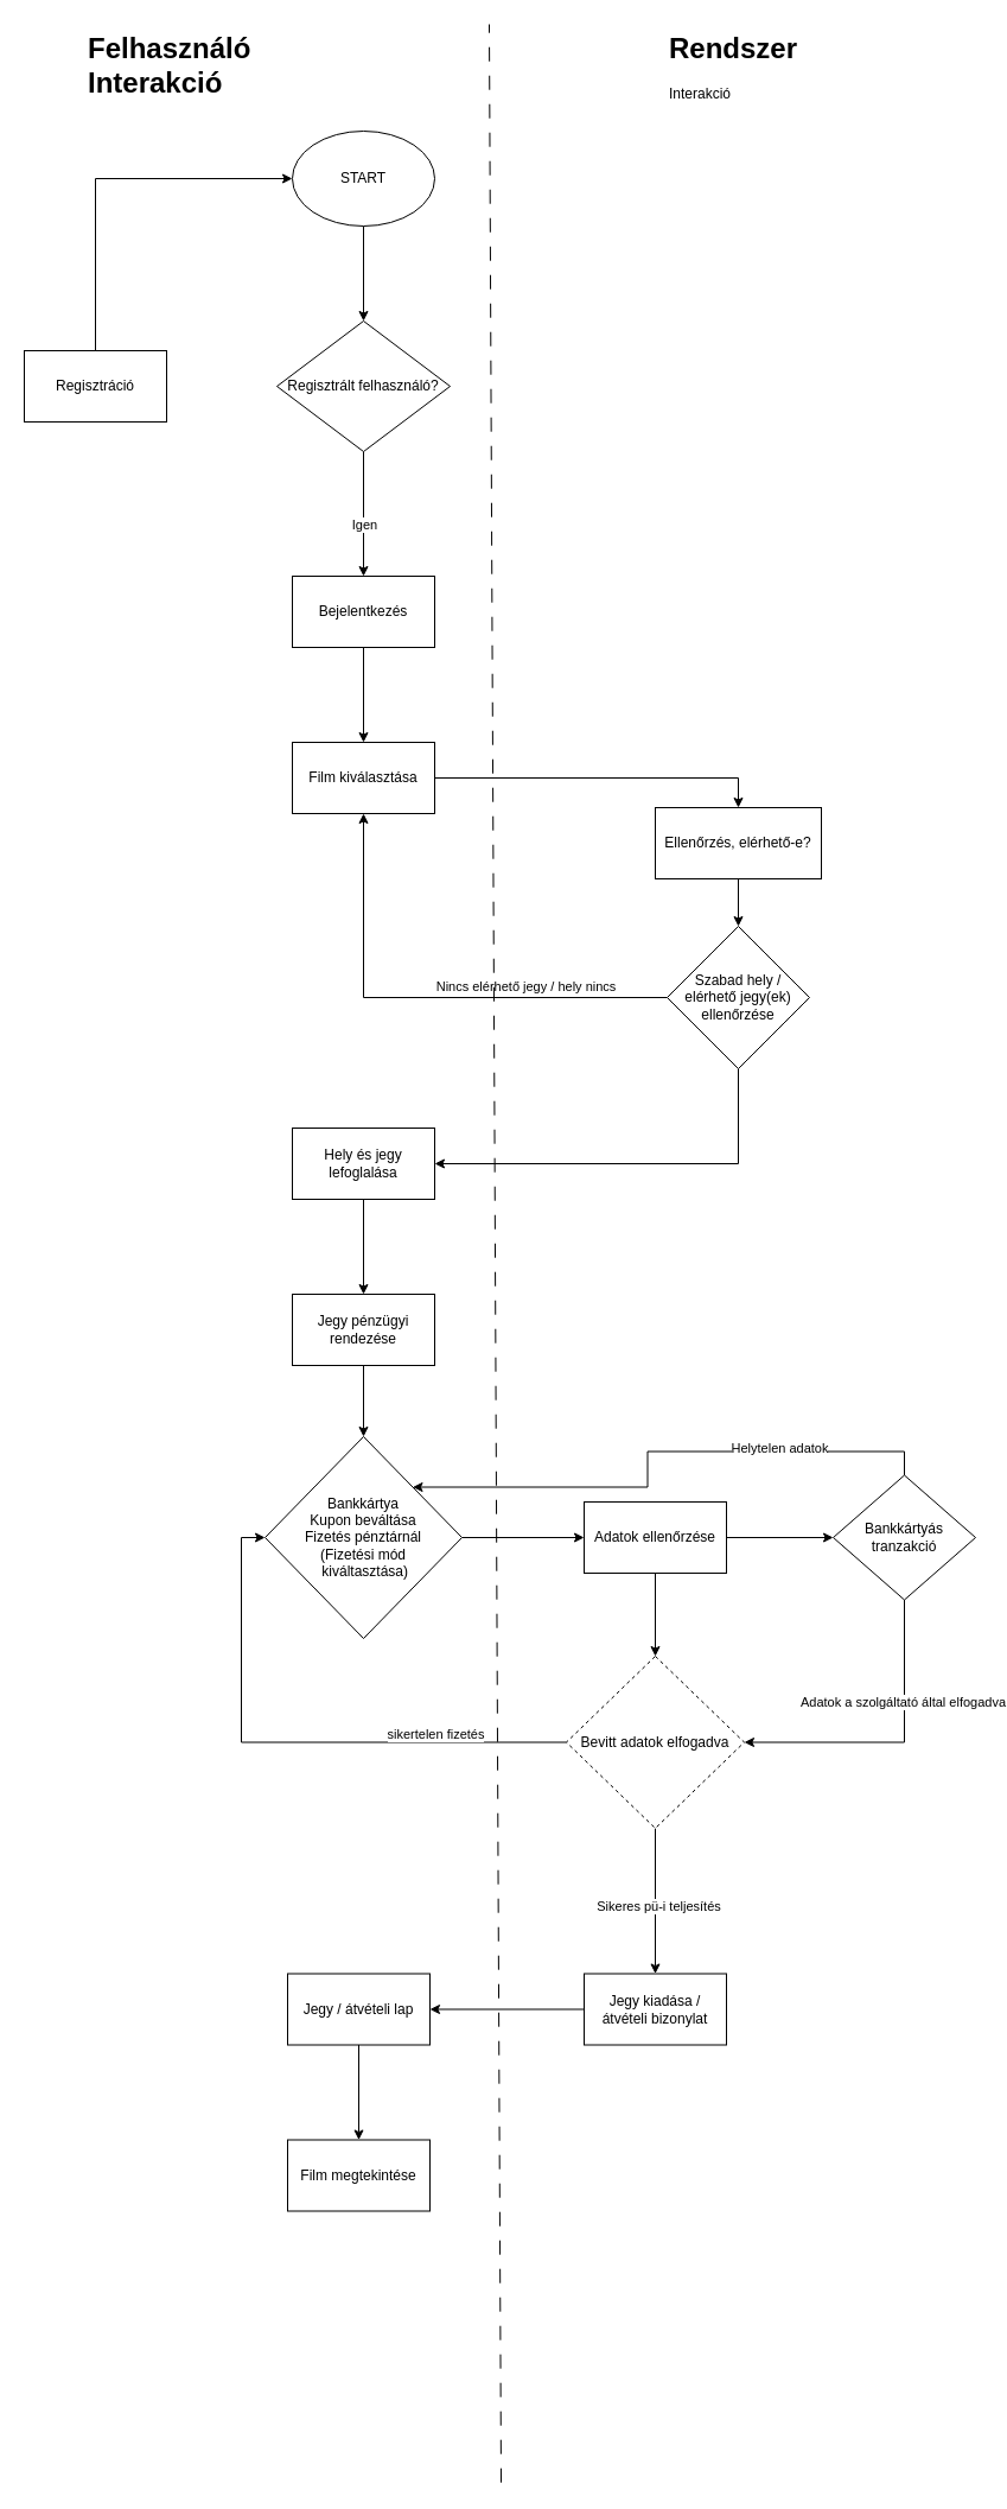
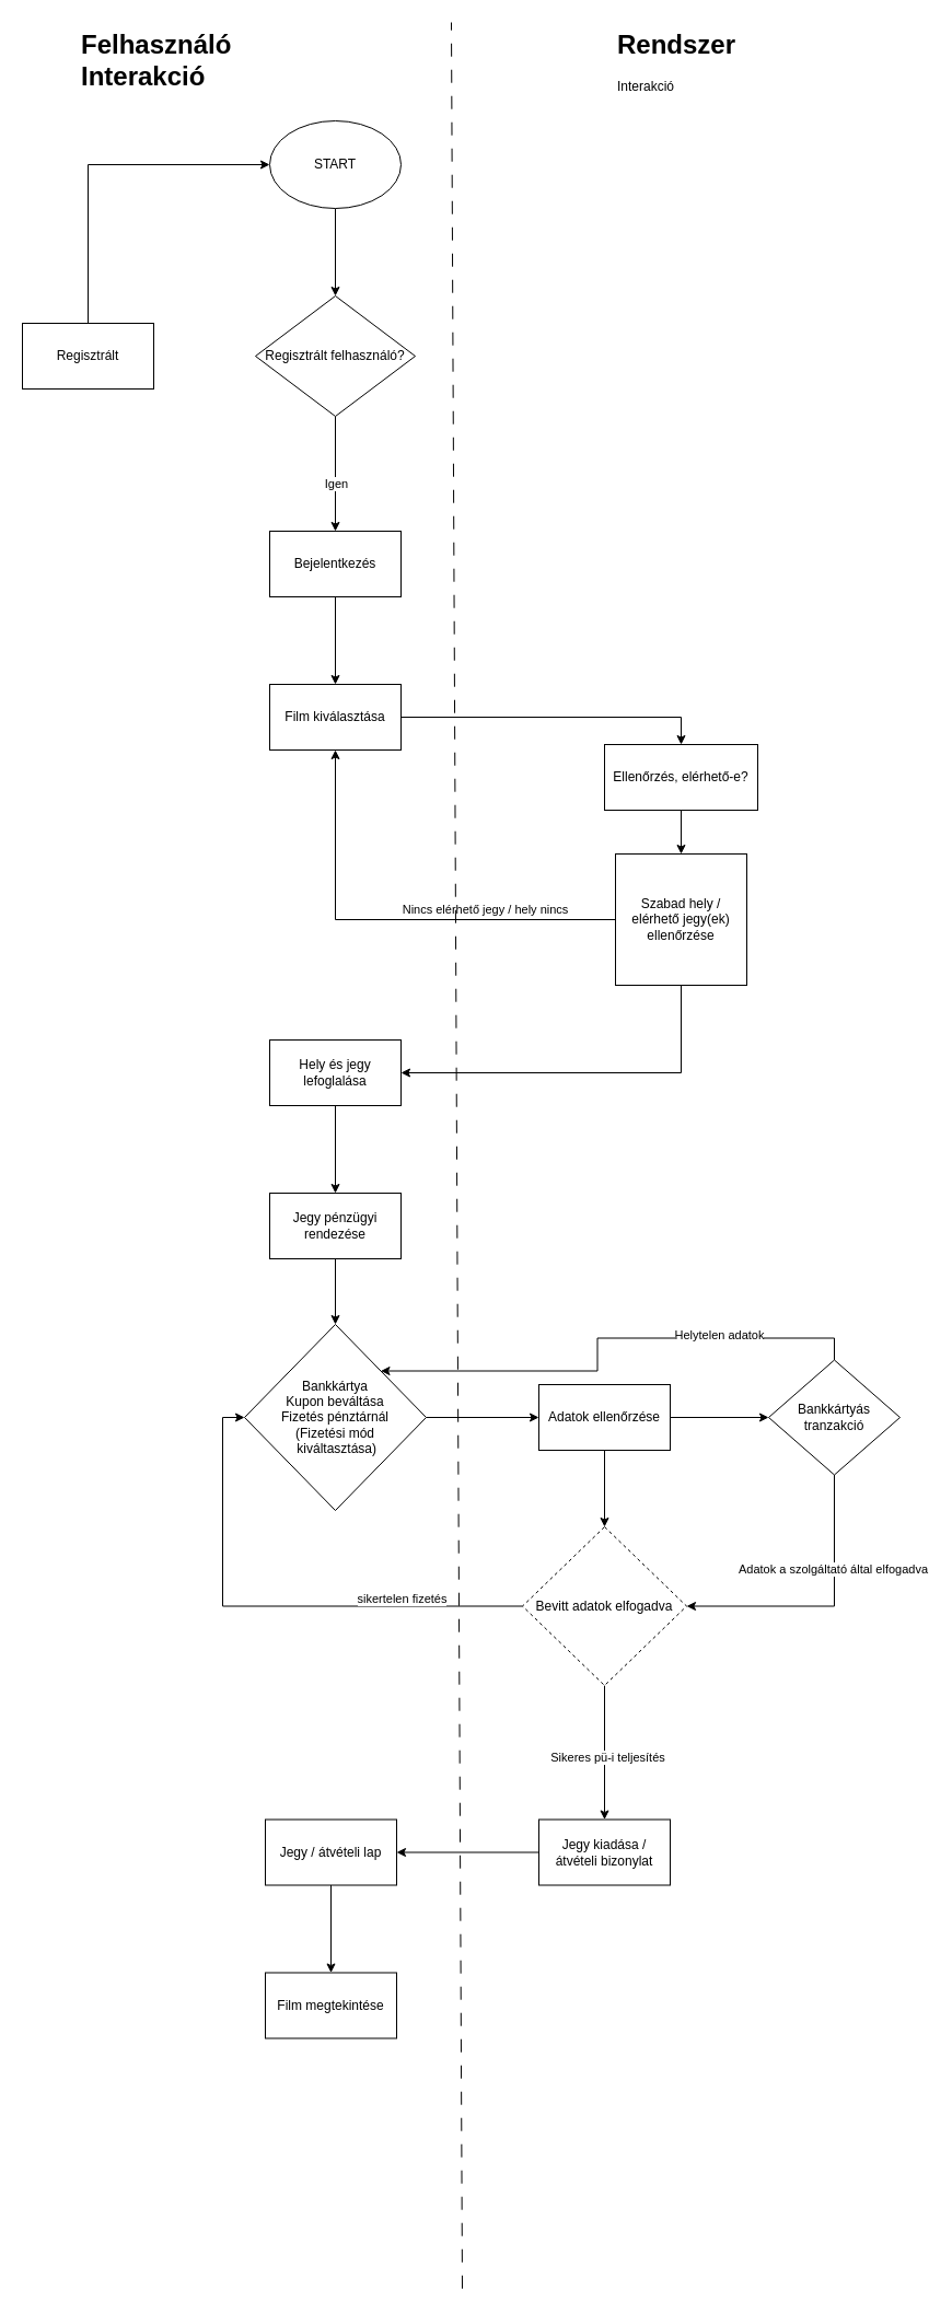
  <mxCell id="0" />
  <mxCell id="1" parent="0" />
  <mxCell id="2" value="&lt;h1 style=&quot;margin-top: 0px;&quot;&gt;Felhasználó&lt;br&gt;Interakció&lt;/h1&gt;" style="text;html=1;whiteSpace=wrap;overflow=hidden;rounded=0;" vertex="1" parent="1"><mxGeometry x="72" y="20" width="180" height="120" as="geometry" /></mxCell>
  <mxCell id="3" value="&lt;h1 style=&quot;margin-top: 0px;&quot;&gt;Rendszer&lt;/h1&gt;&lt;div&gt;Interakció&lt;/div&gt;" style="text;html=1;whiteSpace=wrap;overflow=hidden;rounded=0;" vertex="1" parent="1"><mxGeometry x="562" y="20" width="180" height="120" as="geometry" /></mxCell>
  <mxCell id="4" value="" style="edgeStyle=orthogonalEdgeStyle;rounded=0;orthogonalLoop=1;jettySize=auto;html=1;" edge="1" parent="1" source="5" target="8"><mxGeometry relative="1" as="geometry" /></mxCell>
  <mxCell id="5" value="START" style="ellipse;whiteSpace=wrap;html=1;" vertex="1" parent="1"><mxGeometry x="246" y="110" width="120" height="80" as="geometry" /></mxCell>
  <mxCell id="6" value="" style="edgeStyle=orthogonalEdgeStyle;rounded=0;orthogonalLoop=1;jettySize=auto;html=1;" edge="1" parent="1" source="8" target="10"><mxGeometry relative="1" as="geometry" /></mxCell>
  <mxCell id="7" value="Igen" style="edgeLabel;html=1;align=center;verticalAlign=middle;resizable=0;points=[];" vertex="1" connectable="0" parent="6"><mxGeometry x="0.156" relative="1" as="geometry"><mxPoint as="offset" /></mxGeometry></mxCell>
  <mxCell id="8" value="Regisztrált felhasználó?" style="rhombus;whiteSpace=wrap;html=1;" vertex="1" parent="1"><mxGeometry x="233" y="270" width="146" height="110" as="geometry" /></mxCell>
  <mxCell id="9" value="" style="edgeStyle=orthogonalEdgeStyle;rounded=0;orthogonalLoop=1;jettySize=auto;html=1;" edge="1" parent="1" source="10" target="14"><mxGeometry relative="1" as="geometry" /></mxCell>
  <mxCell id="10" value="Bejelentkezés" style="whiteSpace=wrap;html=1;" vertex="1" parent="1"><mxGeometry x="246" y="485" width="120" height="60" as="geometry" /></mxCell>
  <mxCell id="11" style="edgeStyle=orthogonalEdgeStyle;rounded=0;orthogonalLoop=1;jettySize=auto;html=1;exitX=0.5;exitY=0;exitDx=0;exitDy=0;entryX=0;entryY=0.5;entryDx=0;entryDy=0;" edge="1" parent="1" source="12" target="5"><mxGeometry relative="1" as="geometry" /></mxCell>
- <mxCell id="12" value="Regisztráció" style="whiteSpace=wrap;html=1;" vertex="1" parent="1"><mxGeometry x="20" y="295" width="120" height="60" as="geometry" /></mxCell>
+ <mxCell id="12" value="Regisztrált" style="whiteSpace=wrap;html=1;" vertex="1" parent="1"><mxGeometry x="20" y="295" width="120" height="60" as="geometry" /></mxCell>
  <mxCell id="13" style="edgeStyle=orthogonalEdgeStyle;rounded=0;orthogonalLoop=1;jettySize=auto;html=1;exitX=1;exitY=0.5;exitDx=0;exitDy=0;entryX=0.5;entryY=0;entryDx=0;entryDy=0;" edge="1" parent="1" source="14" target="16"><mxGeometry relative="1" as="geometry" /></mxCell>
  <mxCell id="14" value="Film kiválasztása" style="whiteSpace=wrap;html=1;" vertex="1" parent="1"><mxGeometry x="246" y="625" width="120" height="60" as="geometry" /></mxCell>
  <mxCell id="15" value="" style="edgeStyle=orthogonalEdgeStyle;rounded=0;orthogonalLoop=1;jettySize=auto;html=1;" edge="1" parent="1" source="16" target="20"><mxGeometry relative="1" as="geometry" /></mxCell>
  <mxCell id="16" value="Ellenőrzés, elérhető-e?" style="rounded=0;whiteSpace=wrap;html=1;" vertex="1" parent="1"><mxGeometry x="552" y="680" width="140" height="60" as="geometry" /></mxCell>
  <mxCell id="17" style="edgeStyle=orthogonalEdgeStyle;rounded=0;orthogonalLoop=1;jettySize=auto;html=1;exitX=0;exitY=0.5;exitDx=0;exitDy=0;entryX=0.5;entryY=1;entryDx=0;entryDy=0;" edge="1" parent="1" source="20" target="14"><mxGeometry relative="1" as="geometry" /></mxCell>
  <mxCell id="18" value="Nincs elérhető jegy / hely nincs" style="edgeLabel;html=1;align=center;verticalAlign=middle;resizable=0;points=[];" vertex="1" connectable="0" parent="17"><mxGeometry x="-0.609" y="-2" relative="1" as="geometry"><mxPoint x="-40" y="-8" as="offset" /></mxGeometry></mxCell>
  <mxCell id="19" style="edgeStyle=orthogonalEdgeStyle;rounded=0;orthogonalLoop=1;jettySize=auto;html=1;exitX=0.5;exitY=1;exitDx=0;exitDy=0;entryX=1;entryY=0.5;entryDx=0;entryDy=0;" edge="1" parent="1" source="20" target="22"><mxGeometry relative="1" as="geometry" /></mxCell>
- <mxCell id="20" value="Szabad hely / elérhető jegy(ek) ellenőrzése" style="rhombus;whiteSpace=wrap;html=1;rounded=0;" vertex="1" parent="1"><mxGeometry x="562" y="780" width="120" height="120" as="geometry" /></mxCell>
+ <mxCell id="20" value="Szabad hely / elérhető jegy(ek) ellenőrzése" style="whiteSpace=wrap;html=1;rounded=0;" vertex="1" parent="1"><mxGeometry x="562" y="780" width="120" height="120" as="geometry" /></mxCell>
  <mxCell id="21" value="" style="edgeStyle=orthogonalEdgeStyle;rounded=0;orthogonalLoop=1;jettySize=auto;html=1;" edge="1" parent="1" source="22" target="24"><mxGeometry relative="1" as="geometry" /></mxCell>
  <mxCell id="22" value="Hely és jegy lefoglalása" style="rounded=0;whiteSpace=wrap;html=1;" vertex="1" parent="1"><mxGeometry x="246" y="950" width="120" height="60" as="geometry" /></mxCell>
  <mxCell id="23" value="" style="edgeStyle=orthogonalEdgeStyle;rounded=0;orthogonalLoop=1;jettySize=auto;html=1;" edge="1" parent="1" source="24" target="26"><mxGeometry relative="1" as="geometry" /></mxCell>
  <mxCell id="24" value="Jegy pénzügyi rendezése" style="whiteSpace=wrap;html=1;rounded=0;" vertex="1" parent="1"><mxGeometry x="246" y="1090" width="120" height="60" as="geometry" /></mxCell>
  <mxCell id="25" value="" style="edgeStyle=orthogonalEdgeStyle;rounded=0;orthogonalLoop=1;jettySize=auto;html=1;" edge="1" parent="1" source="26" target="29"><mxGeometry relative="1" as="geometry" /></mxCell>
  <mxCell id="26" value="Bankkártya&lt;br&gt;Kupon beváltása&lt;br&gt;Fizetés pénztárnál&lt;br&gt;(Fizetési mód&lt;div&gt;&amp;nbsp;kiváltasztása)&lt;/div&gt;" style="rhombus;whiteSpace=wrap;html=1;rounded=0;" vertex="1" parent="1"><mxGeometry x="223" y="1210" width="166" height="170" as="geometry" /></mxCell>
  <mxCell id="27" value="" style="edgeStyle=orthogonalEdgeStyle;rounded=0;orthogonalLoop=1;jettySize=auto;html=1;" edge="1" parent="1" source="29" target="34"><mxGeometry relative="1" as="geometry" /></mxCell>
  <mxCell id="28" value="" style="edgeStyle=orthogonalEdgeStyle;rounded=0;orthogonalLoop=1;jettySize=auto;html=1;" edge="1" parent="1" source="29" target="39"><mxGeometry relative="1" as="geometry" /></mxCell>
  <mxCell id="29" value="Adatok ellenőrzése" style="whiteSpace=wrap;html=1;rounded=0;" vertex="1" parent="1"><mxGeometry x="492" y="1265" width="120" height="60" as="geometry" /></mxCell>
  <mxCell id="30" style="edgeStyle=orthogonalEdgeStyle;rounded=0;orthogonalLoop=1;jettySize=auto;html=1;exitX=0;exitY=0.5;exitDx=0;exitDy=0;entryX=0;entryY=0.5;entryDx=0;entryDy=0;" edge="1" parent="1" source="34" target="26"><mxGeometry relative="1" as="geometry" /></mxCell>
  <mxCell id="31" value="sikertelen fizetés" style="edgeLabel;html=1;align=center;verticalAlign=middle;resizable=0;points=[];" vertex="1" connectable="0" parent="30"><mxGeometry x="-0.523" y="2" relative="1" as="geometry"><mxPoint y="-9" as="offset" /></mxGeometry></mxCell>
  <mxCell id="32" value="" style="edgeStyle=orthogonalEdgeStyle;rounded=0;orthogonalLoop=1;jettySize=auto;html=1;" edge="1" parent="1" source="34" target="41"><mxGeometry relative="1" as="geometry" /></mxCell>
  <mxCell id="33" value="Sikeres pü-i teljesítés" style="edgeLabel;html=1;align=center;verticalAlign=middle;resizable=0;points=[];" vertex="1" connectable="0" parent="32"><mxGeometry x="0.056" y="2" relative="1" as="geometry"><mxPoint as="offset" /></mxGeometry></mxCell>
  <mxCell id="34" value="Bevitt adatok elfogadva" style="rhombus;whiteSpace=wrap;html=1;rounded=0;dashed=1;" vertex="1" parent="1"><mxGeometry x="477" y="1395" width="150" height="145" as="geometry" /></mxCell>
  <mxCell id="35" style="edgeStyle=orthogonalEdgeStyle;rounded=0;orthogonalLoop=1;jettySize=auto;html=1;exitX=0.5;exitY=1;exitDx=0;exitDy=0;entryX=1;entryY=0.5;entryDx=0;entryDy=0;" edge="1" parent="1" source="39" target="34"><mxGeometry relative="1" as="geometry" /></mxCell>
  <mxCell id="36" value="Adatok a szolgáltató által elfogadva" style="edgeLabel;html=1;align=center;verticalAlign=middle;resizable=0;points=[];" vertex="1" connectable="0" parent="35"><mxGeometry x="-0.324" y="-2" relative="1" as="geometry"><mxPoint as="offset" /></mxGeometry></mxCell>
  <mxCell id="37" style="edgeStyle=orthogonalEdgeStyle;rounded=0;orthogonalLoop=1;jettySize=auto;html=1;exitX=0.5;exitY=0;exitDx=0;exitDy=0;entryX=1;entryY=0;entryDx=0;entryDy=0;" edge="1" parent="1" source="39" target="26"><mxGeometry relative="1" as="geometry" /></mxCell>
  <mxCell id="38" value="Helytelen adatok" style="edgeLabel;html=1;align=center;verticalAlign=middle;resizable=0;points=[];" vertex="1" connectable="0" parent="37"><mxGeometry x="-0.459" y="-3" relative="1" as="geometry"><mxPoint as="offset" /></mxGeometry></mxCell>
  <mxCell id="39" value="Bankkártyás tranzakció" style="rhombus;whiteSpace=wrap;html=1;rounded=0;" vertex="1" parent="1"><mxGeometry x="702" y="1242.5" width="120" height="105" as="geometry" /></mxCell>
  <mxCell id="40" value="" style="edgeStyle=orthogonalEdgeStyle;rounded=0;orthogonalLoop=1;jettySize=auto;html=1;" edge="1" parent="1" source="41" target="43"><mxGeometry relative="1" as="geometry" /></mxCell>
  <mxCell id="41" value="Jegy kiadása / átvételi bizonylat" style="whiteSpace=wrap;html=1;rounded=0;" vertex="1" parent="1"><mxGeometry x="492" y="1662.5" width="120" height="60" as="geometry" /></mxCell>
  <mxCell id="42" value="" style="edgeStyle=orthogonalEdgeStyle;rounded=0;orthogonalLoop=1;jettySize=auto;html=1;" edge="1" parent="1" source="43" target="44"><mxGeometry relative="1" as="geometry" /></mxCell>
  <mxCell id="43" value="Jegy / átvételi lap" style="whiteSpace=wrap;html=1;rounded=0;" vertex="1" parent="1"><mxGeometry x="242" y="1662.5" width="120" height="60" as="geometry" /></mxCell>
  <mxCell id="44" value="Film megtekintése" style="whiteSpace=wrap;html=1;rounded=0;" vertex="1" parent="1"><mxGeometry x="242" y="1802.5" width="120" height="60" as="geometry" /></mxCell>
  <mxCell id="45" value="" style="endArrow=none;html=1;rounded=0;dashed=1;dashPattern=12 12;" edge="1" parent="1"><mxGeometry width="50" height="50" relative="1" as="geometry"><mxPoint x="422" y="2091.212" as="sourcePoint" /><mxPoint x="412" y="20" as="targetPoint" /></mxGeometry></mxCell>
